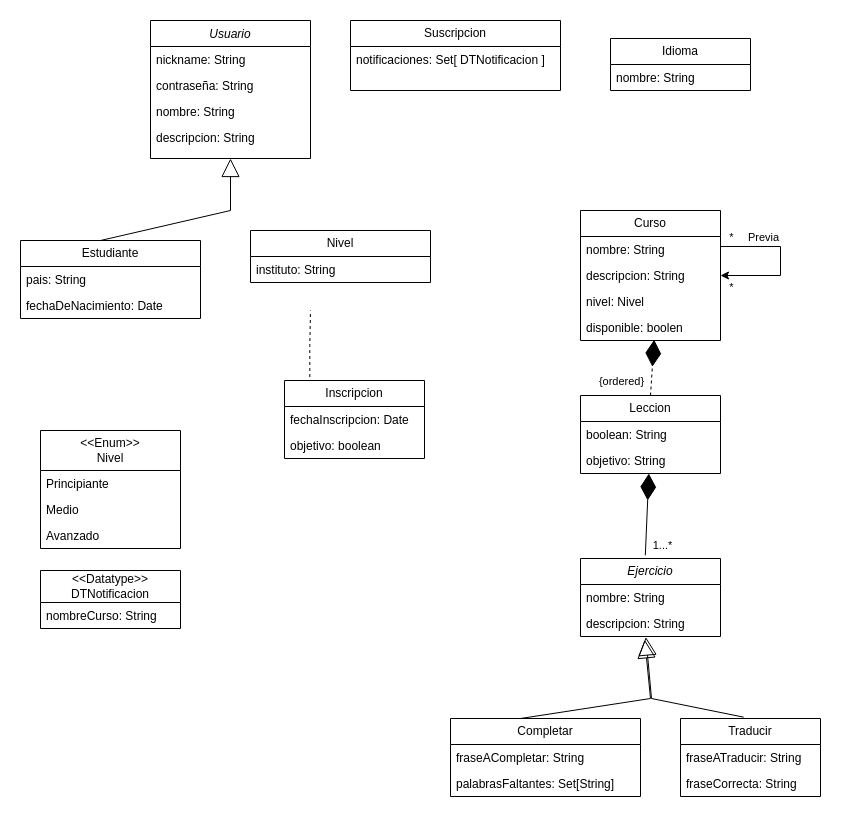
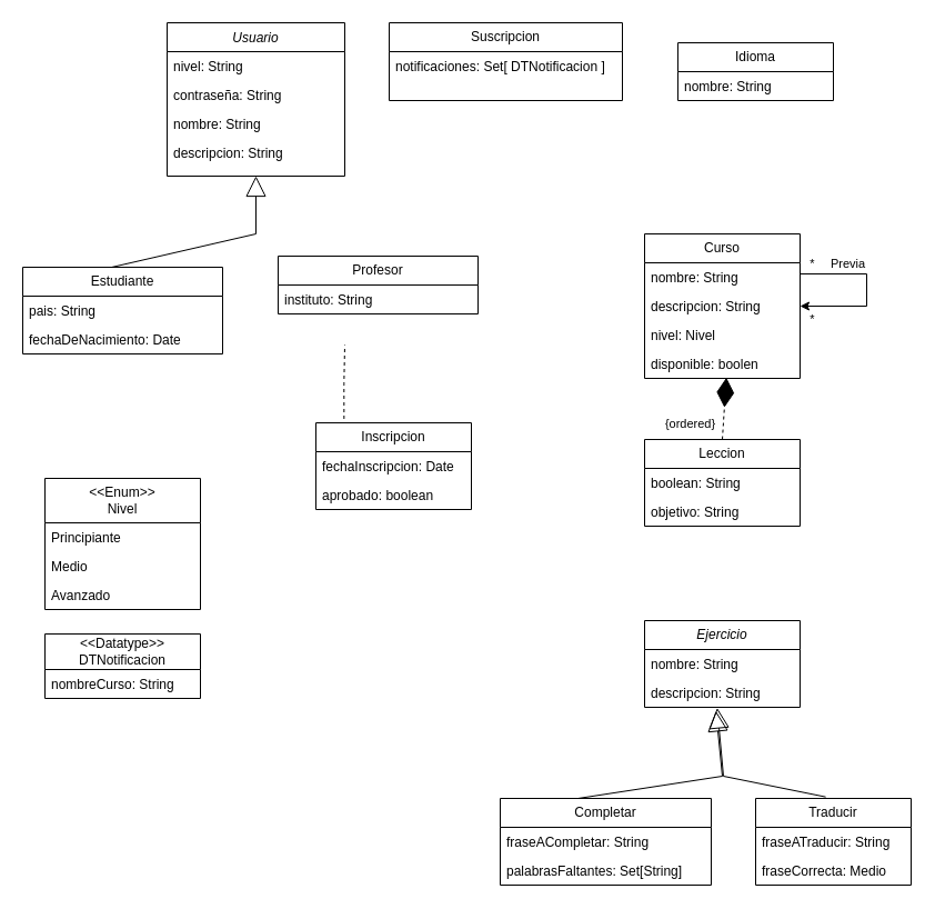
  <mxCell id="0" />
  <mxCell id="1" parent="0" />
  <mxCell id="2" value="Usuario" style="swimlane;fontStyle=2;align=center;verticalAlign=top;childLayout=stackLayout;horizontal=1;startSize=26;horizontalStack=0;resizeParent=1;resizeLast=0;collapsible=1;marginBottom=0;rounded=0;shadow=0;strokeWidth=1;" parent="1" vertex="1"><mxGeometry x="150" y="20" width="160" height="138" as="geometry"><mxRectangle x="230" y="140" width="160" height="26" as="alternateBounds" /></mxGeometry></mxCell>
- <mxCell id="3" value="nickname: String" style="text;align=left;verticalAlign=top;spacingLeft=4;spacingRight=4;overflow=hidden;rotatable=0;points=[[0,0.5],[1,0.5]];portConstraint=eastwest;" parent="2" vertex="1"><mxGeometry y="26" width="160" height="26" as="geometry" /></mxCell>
+ <mxCell id="3" value="nivel: String" style="text;align=left;verticalAlign=top;spacingLeft=4;spacingRight=4;overflow=hidden;rotatable=0;points=[[0,0.5],[1,0.5]];portConstraint=eastwest;" parent="2" vertex="1"><mxGeometry y="26" width="160" height="26" as="geometry" /></mxCell>
  <mxCell id="4" value="contraseña: String" style="text;align=left;verticalAlign=top;spacingLeft=4;spacingRight=4;overflow=hidden;rotatable=0;points=[[0,0.5],[1,0.5]];portConstraint=eastwest;rounded=0;shadow=0;html=0;" parent="2" vertex="1"><mxGeometry y="52" width="160" height="26" as="geometry" /></mxCell>
  <mxCell id="5" value="nombre: String" style="text;align=left;verticalAlign=top;spacingLeft=4;spacingRight=4;overflow=hidden;rotatable=0;points=[[0,0.5],[1,0.5]];portConstraint=eastwest;rounded=0;shadow=0;html=0;" parent="2" vertex="1"><mxGeometry y="78" width="160" height="26" as="geometry" /></mxCell>
  <mxCell id="6" value="descripcion: String" style="text;align=left;verticalAlign=top;spacingLeft=4;spacingRight=4;overflow=hidden;rotatable=0;points=[[0,0.5],[1,0.5]];portConstraint=eastwest;rounded=0;shadow=0;html=0;" parent="2" vertex="1"><mxGeometry y="104" width="160" height="26" as="geometry" /></mxCell>
  <mxCell id="7" value="Estudiante" style="swimlane;fontStyle=0;childLayout=stackLayout;horizontal=1;startSize=26;fillColor=none;horizontalStack=0;resizeParent=1;resizeParentMax=0;resizeLast=0;collapsible=1;marginBottom=0;whiteSpace=wrap;html=1;" parent="1" vertex="1"><mxGeometry x="20" y="240" width="180" height="78" as="geometry" /></mxCell>
  <mxCell id="8" value="" style="endArrow=block;endSize=16;endFill=0;html=1;rounded=0;entryX=0.5;entryY=1;entryDx=0;entryDy=0;" parent="7" target="2" edge="1"><mxGeometry x="0.062" width="160" relative="1" as="geometry"><mxPoint x="80" as="sourcePoint" /><mxPoint x="230" y="-60" as="targetPoint" /><Array as="points"><mxPoint x="210" y="-30" /></Array><mxPoint as="offset" /></mxGeometry></mxCell>
  <mxCell id="9" value="pais: String" style="text;strokeColor=none;fillColor=none;align=left;verticalAlign=top;spacingLeft=4;spacingRight=4;overflow=hidden;rotatable=0;points=[[0,0.5],[1,0.5]];portConstraint=eastwest;whiteSpace=wrap;html=1;" parent="7" vertex="1"><mxGeometry y="26" width="180" height="26" as="geometry" /></mxCell>
  <mxCell id="10" value="fechaDeNacimiento: Date" style="text;strokeColor=none;fillColor=none;align=left;verticalAlign=top;spacingLeft=4;spacingRight=4;overflow=hidden;rotatable=0;points=[[0,0.5],[1,0.5]];portConstraint=eastwest;whiteSpace=wrap;html=1;" parent="7" vertex="1"><mxGeometry y="52" width="180" height="26" as="geometry" /></mxCell>
- <mxCell id="11" value="Nivel" style="swimlane;fontStyle=0;childLayout=stackLayout;horizontal=1;startSize=26;fillColor=none;horizontalStack=0;resizeParent=1;resizeParentMax=0;resizeLast=0;collapsible=1;marginBottom=0;whiteSpace=wrap;html=1;" parent="1" vertex="1"><mxGeometry x="250" y="230" width="180" height="52" as="geometry" /></mxCell>
+ <mxCell id="11" value="Profesor" style="swimlane;fontStyle=0;childLayout=stackLayout;horizontal=1;startSize=26;fillColor=none;horizontalStack=0;resizeParent=1;resizeParentMax=0;resizeLast=0;collapsible=1;marginBottom=0;whiteSpace=wrap;html=1;" parent="1" vertex="1"><mxGeometry x="250" y="230" width="180" height="52" as="geometry" /></mxCell>
  <mxCell id="12" value="instituto: String" style="text;strokeColor=none;fillColor=none;align=left;verticalAlign=top;spacingLeft=4;spacingRight=4;overflow=hidden;rotatable=0;points=[[0,0.5],[1,0.5]];portConstraint=eastwest;whiteSpace=wrap;html=1;" parent="11" vertex="1"><mxGeometry y="26" width="180" height="26" as="geometry" /></mxCell>
  <mxCell id="13" value="Curso" style="swimlane;fontStyle=0;childLayout=stackLayout;horizontal=1;startSize=26;fillColor=none;horizontalStack=0;resizeParent=1;resizeParentMax=0;resizeLast=0;collapsible=1;marginBottom=0;whiteSpace=wrap;html=1;" parent="1" vertex="1"><mxGeometry x="580" y="210" width="140" height="130" as="geometry" /></mxCell>
  <mxCell id="14" style="edgeStyle=orthogonalEdgeStyle;rounded=0;orthogonalLoop=1;jettySize=auto;html=1;exitX=1;exitY=0.5;exitDx=0;exitDy=0;" parent="13" source="18" target="19" edge="1"><mxGeometry relative="1" as="geometry"><Array as="points"><mxPoint x="140" y="36" /><mxPoint x="200" y="36" /><mxPoint x="200" y="65" /></Array></mxGeometry></mxCell>
  <mxCell id="15" value="Previa" style="edgeLabel;html=1;align=center;verticalAlign=middle;resizable=0;points=[];" parent="14" vertex="1" connectable="0"><mxGeometry x="-0.408" relative="1" as="geometry"><mxPoint y="-10" as="offset" /></mxGeometry></mxCell>
  <mxCell id="16" value="*" style="edgeLabel;html=1;align=center;verticalAlign=middle;resizable=0;points=[];" parent="14" vertex="1" connectable="0"><mxGeometry x="0.491" y="2" relative="1" as="geometry"><mxPoint x="-29" y="9" as="offset" /></mxGeometry></mxCell>
  <mxCell id="17" value="*" style="edgeLabel;html=1;align=center;verticalAlign=middle;resizable=0;points=[];" parent="14" vertex="1" connectable="0"><mxGeometry x="-0.825" relative="1" as="geometry"><mxPoint y="-10" as="offset" /></mxGeometry></mxCell>
  <mxCell id="18" value="nombre: String" style="text;strokeColor=none;fillColor=none;align=left;verticalAlign=top;spacingLeft=4;spacingRight=4;overflow=hidden;rotatable=0;points=[[0,0.5],[1,0.5]];portConstraint=eastwest;whiteSpace=wrap;html=1;" parent="13" vertex="1"><mxGeometry y="26" width="140" height="26" as="geometry" /></mxCell>
  <mxCell id="19" value="descripcion: String" style="text;strokeColor=none;fillColor=none;align=left;verticalAlign=top;spacingLeft=4;spacingRight=4;overflow=hidden;rotatable=0;points=[[0,0.5],[1,0.5]];portConstraint=eastwest;whiteSpace=wrap;html=1;" parent="13" vertex="1"><mxGeometry y="52" width="140" height="26" as="geometry" /></mxCell>
  <mxCell id="20" value="nivel: Nivel" style="text;strokeColor=none;fillColor=none;align=left;verticalAlign=top;spacingLeft=4;spacingRight=4;overflow=hidden;rotatable=0;points=[[0,0.5],[1,0.5]];portConstraint=eastwest;whiteSpace=wrap;html=1;" parent="13" vertex="1"><mxGeometry y="78" width="140" height="26" as="geometry" /></mxCell>
  <mxCell id="21" value="disponible: boolen" style="text;strokeColor=none;fillColor=none;align=left;verticalAlign=top;spacingLeft=4;spacingRight=4;overflow=hidden;rotatable=0;points=[[0,0.5],[1,0.5]];portConstraint=eastwest;whiteSpace=wrap;html=1;" parent="13" vertex="1"><mxGeometry y="104" width="140" height="26" as="geometry" /></mxCell>
  <mxCell id="22" value="Idioma" style="swimlane;fontStyle=0;childLayout=stackLayout;horizontal=1;startSize=26;fillColor=none;horizontalStack=0;resizeParent=1;resizeParentMax=0;resizeLast=0;collapsible=1;marginBottom=0;whiteSpace=wrap;html=1;" parent="1" vertex="1"><mxGeometry x="610" y="38" width="140" height="52" as="geometry" /></mxCell>
  <mxCell id="23" value="nombre: String" style="text;strokeColor=none;fillColor=none;align=left;verticalAlign=top;spacingLeft=4;spacingRight=4;overflow=hidden;rotatable=0;points=[[0,0.5],[1,0.5]];portConstraint=eastwest;whiteSpace=wrap;html=1;" parent="22" vertex="1"><mxGeometry y="26" width="140" height="26" as="geometry" /></mxCell>
  <mxCell id="24" value="Suscripcion" style="swimlane;fontStyle=0;childLayout=stackLayout;horizontal=1;startSize=26;fillColor=none;horizontalStack=0;resizeParent=1;resizeParentMax=0;resizeLast=0;collapsible=1;marginBottom=0;whiteSpace=wrap;html=1;" parent="1" vertex="1"><mxGeometry x="350" y="20" width="210" height="70" as="geometry" /></mxCell>
  <mxCell id="25" value="notificaciones: Set[ DTNotificacion ]" style="text;strokeColor=none;fillColor=none;align=left;verticalAlign=top;spacingLeft=4;spacingRight=4;overflow=hidden;rotatable=0;points=[[0,0.5],[1,0.5]];portConstraint=eastwest;whiteSpace=wrap;html=1;" parent="24" vertex="1"><mxGeometry y="26" width="210" height="44" as="geometry" /></mxCell>
  <mxCell id="26" style="edgeStyle=orthogonalEdgeStyle;rounded=0;orthogonalLoop=1;jettySize=auto;html=1;exitX=0.181;exitY=-0.045;exitDx=0;exitDy=0;dashed=1;endArrow=none;endFill=0;exitPerimeter=0;" parent="1" source="27" edge="1"><mxGeometry relative="1" as="geometry"><mxPoint x="310" y="310" as="targetPoint" /><Array as="points"><mxPoint x="309" y="345" /><mxPoint x="310" y="345" /></Array></mxGeometry></mxCell>
  <mxCell id="27" value="Inscripcion" style="swimlane;fontStyle=0;childLayout=stackLayout;horizontal=1;startSize=26;fillColor=none;horizontalStack=0;resizeParent=1;resizeParentMax=0;resizeLast=0;collapsible=1;marginBottom=0;whiteSpace=wrap;html=1;" parent="1" vertex="1"><mxGeometry x="284" y="380" width="140" height="78" as="geometry" /></mxCell>
  <mxCell id="28" value="fechaInscripcion: Date" style="text;strokeColor=none;fillColor=none;align=left;verticalAlign=top;spacingLeft=4;spacingRight=4;overflow=hidden;rotatable=0;points=[[0,0.5],[1,0.5]];portConstraint=eastwest;whiteSpace=wrap;html=1;" parent="27" vertex="1"><mxGeometry y="26" width="140" height="26" as="geometry" /></mxCell>
- <mxCell id="29" value="objetivo: boolean" style="text;strokeColor=none;fillColor=none;align=left;verticalAlign=top;spacingLeft=4;spacingRight=4;overflow=hidden;rotatable=0;points=[[0,0.5],[1,0.5]];portConstraint=eastwest;whiteSpace=wrap;html=1;" parent="27" vertex="1"><mxGeometry y="52" width="140" height="26" as="geometry" /></mxCell>
+ <mxCell id="29" value="aprobado: boolean" style="text;strokeColor=none;fillColor=none;align=left;verticalAlign=top;spacingLeft=4;spacingRight=4;overflow=hidden;rotatable=0;points=[[0,0.5],[1,0.5]];portConstraint=eastwest;whiteSpace=wrap;html=1;" parent="27" vertex="1"><mxGeometry y="52" width="140" height="26" as="geometry" /></mxCell>
  <mxCell id="30" value="Leccion" style="swimlane;fontStyle=0;childLayout=stackLayout;horizontal=1;startSize=26;fillColor=none;horizontalStack=0;resizeParent=1;resizeParentMax=0;resizeLast=0;collapsible=1;marginBottom=0;whiteSpace=wrap;html=1;" parent="1" vertex="1"><mxGeometry x="580" y="395" width="140" height="78" as="geometry" /></mxCell>
  <mxCell id="31" value="boolean: String" style="text;strokeColor=none;fillColor=none;align=left;verticalAlign=top;spacingLeft=4;spacingRight=4;overflow=hidden;rotatable=0;points=[[0,0.5],[1,0.5]];portConstraint=eastwest;whiteSpace=wrap;html=1;" parent="30" vertex="1"><mxGeometry y="26" width="140" height="26" as="geometry" /></mxCell>
  <mxCell id="32" value="objetivo: String" style="text;strokeColor=none;fillColor=none;align=left;verticalAlign=top;spacingLeft=4;spacingRight=4;overflow=hidden;rotatable=0;points=[[0,0.5],[1,0.5]];portConstraint=eastwest;whiteSpace=wrap;html=1;" parent="30" vertex="1"><mxGeometry y="52" width="140" height="26" as="geometry" /></mxCell>
  <mxCell id="33" value="&lt;i&gt;Ejercicio&lt;/i&gt;" style="swimlane;fontStyle=0;childLayout=stackLayout;horizontal=1;startSize=26;fillColor=none;horizontalStack=0;resizeParent=1;resizeParentMax=0;resizeLast=0;collapsible=1;marginBottom=0;whiteSpace=wrap;html=1;" parent="1" vertex="1"><mxGeometry x="580" y="558" width="140" height="78" as="geometry" /></mxCell>
  <mxCell id="34" value="nombre: String" style="text;strokeColor=none;fillColor=none;align=left;verticalAlign=top;spacingLeft=4;spacingRight=4;overflow=hidden;rotatable=0;points=[[0,0.5],[1,0.5]];portConstraint=eastwest;whiteSpace=wrap;html=1;" parent="33" vertex="1"><mxGeometry y="26" width="140" height="26" as="geometry" /></mxCell>
  <mxCell id="35" value="descripcion: String" style="text;strokeColor=none;fillColor=none;align=left;verticalAlign=top;spacingLeft=4;spacingRight=4;overflow=hidden;rotatable=0;points=[[0,0.5],[1,0.5]];portConstraint=eastwest;whiteSpace=wrap;html=1;" parent="33" vertex="1"><mxGeometry y="52" width="140" height="26" as="geometry" /></mxCell>
  <mxCell id="36" value="Completar" style="swimlane;fontStyle=0;childLayout=stackLayout;horizontal=1;startSize=26;fillColor=none;horizontalStack=0;resizeParent=1;resizeParentMax=0;resizeLast=0;collapsible=1;marginBottom=0;whiteSpace=wrap;html=1;" parent="1" vertex="1"><mxGeometry x="450" y="718" width="190" height="78" as="geometry"><mxRectangle x="480" y="720" width="100" height="30" as="alternateBounds" /></mxGeometry></mxCell>
  <mxCell id="37" value="" style="endArrow=block;endSize=16;endFill=0;html=1;rounded=0;entryX=0.459;entryY=1.128;entryDx=0;entryDy=0;entryPerimeter=0;" parent="36" target="35" edge="1"><mxGeometry width="160" relative="1" as="geometry"><mxPoint x="70" as="sourcePoint" /><mxPoint x="150.84" y="-51.996" as="targetPoint" /><Array as="points"><mxPoint x="200" y="-20" /></Array></mxGeometry></mxCell>
  <mxCell id="38" value="fraseACompletar: String" style="text;strokeColor=none;fillColor=none;align=left;verticalAlign=top;spacingLeft=4;spacingRight=4;overflow=hidden;rotatable=0;points=[[0,0.5],[1,0.5]];portConstraint=eastwest;whiteSpace=wrap;html=1;" parent="36" vertex="1"><mxGeometry y="26" width="190" height="26" as="geometry" /></mxCell>
  <mxCell id="39" value="palabrasFaltantes: Set[String]" style="text;strokeColor=none;fillColor=none;align=left;verticalAlign=top;spacingLeft=4;spacingRight=4;overflow=hidden;rotatable=0;points=[[0,0.5],[1,0.5]];portConstraint=eastwest;whiteSpace=wrap;html=1;" parent="36" vertex="1"><mxGeometry y="52" width="190" height="26" as="geometry" /></mxCell>
  <mxCell id="40" value="Traducir" style="swimlane;fontStyle=0;childLayout=stackLayout;horizontal=1;startSize=26;fillColor=none;horizontalStack=0;resizeParent=1;resizeParentMax=0;resizeLast=0;collapsible=1;marginBottom=0;whiteSpace=wrap;html=1;" parent="1" vertex="1"><mxGeometry x="680" y="718" width="140" height="78" as="geometry" /></mxCell>
  <mxCell id="41" value="fraseATraducir: String" style="text;strokeColor=none;fillColor=none;align=left;verticalAlign=top;spacingLeft=4;spacingRight=4;overflow=hidden;rotatable=0;points=[[0,0.5],[1,0.5]];portConstraint=eastwest;whiteSpace=wrap;html=1;" parent="40" vertex="1"><mxGeometry y="26" width="140" height="26" as="geometry" /></mxCell>
- <mxCell id="42" value="fraseCorrecta: String" style="text;strokeColor=none;fillColor=none;align=left;verticalAlign=top;spacingLeft=4;spacingRight=4;overflow=hidden;rotatable=0;points=[[0,0.5],[1,0.5]];portConstraint=eastwest;whiteSpace=wrap;html=1;" parent="40" vertex="1"><mxGeometry y="52" width="140" height="26" as="geometry" /></mxCell>
+ <mxCell id="42" value="fraseCorrecta: Medio" style="text;strokeColor=none;fillColor=none;align=left;verticalAlign=top;spacingLeft=4;spacingRight=4;overflow=hidden;rotatable=0;points=[[0,0.5],[1,0.5]];portConstraint=eastwest;whiteSpace=wrap;html=1;" parent="40" vertex="1"><mxGeometry y="52" width="140" height="26" as="geometry" /></mxCell>
  <mxCell id="43" value="" style="endArrow=block;endSize=16;endFill=0;html=1;rounded=0;entryX=0.467;entryY=1.021;entryDx=0;entryDy=0;entryPerimeter=0;exitX=0.451;exitY=-0.017;exitDx=0;exitDy=0;exitPerimeter=0;" parent="1" source="40" target="35" edge="1"><mxGeometry width="160" relative="1" as="geometry"><mxPoint x="460" y="688" as="sourcePoint" /><mxPoint x="650.84" y="664.34" as="targetPoint" /><Array as="points"><mxPoint x="651" y="698" /></Array></mxGeometry></mxCell>
  <mxCell id="44" value="" style="endArrow=diamondThin;endFill=1;endSize=24;html=1;rounded=0;entryX=0.526;entryY=0.974;entryDx=0;entryDy=0;entryPerimeter=0;exitX=0.5;exitY=0;exitDx=0;exitDy=0;dashed=1;" parent="1" source="30" target="21" edge="1"><mxGeometry width="160" relative="1" as="geometry"><mxPoint x="650" y="388" as="sourcePoint" /><mxPoint x="810" y="388" as="targetPoint" /></mxGeometry></mxCell>
  <mxCell id="45" value="{ordered}" style="edgeLabel;html=1;align=center;verticalAlign=middle;resizable=0;points=[];" parent="44" vertex="1" connectable="0"><mxGeometry x="-0.425" y="2" relative="1" as="geometry"><mxPoint x="-29" y="2" as="offset" /></mxGeometry></mxCell>
- <mxCell id="46" value="" style="endArrow=diamondThin;endFill=1;endSize=24;html=1;rounded=0;exitX=0.463;exitY=-0.041;exitDx=0;exitDy=0;exitPerimeter=0;" parent="1" source="33" target="30" edge="1"><mxGeometry width="160" relative="1" as="geometry"><mxPoint x="540" y="528" as="sourcePoint" /><mxPoint x="700" y="528" as="targetPoint" /></mxGeometry></mxCell>
- <mxCell id="47" value="1...*" style="edgeLabel;html=1;align=center;verticalAlign=middle;resizable=0;points=[];" parent="46" vertex="1" connectable="0"><mxGeometry x="-0.746" y="-2" relative="1" as="geometry"><mxPoint x="14" as="offset" /></mxGeometry></mxCell>
  <mxCell id="48" value="&amp;lt;&amp;lt;Enum&amp;gt;&amp;gt;&lt;br&gt;Nivel" style="swimlane;fontStyle=0;childLayout=stackLayout;horizontal=1;startSize=40;fillColor=none;horizontalStack=0;resizeParent=1;resizeParentMax=0;resizeLast=0;collapsible=1;marginBottom=0;whiteSpace=wrap;html=1;" parent="1" vertex="1"><mxGeometry x="40" y="430" width="140" height="118" as="geometry" /></mxCell>
  <mxCell id="49" value="Principiante" style="text;strokeColor=none;fillColor=none;align=left;verticalAlign=top;spacingLeft=4;spacingRight=4;overflow=hidden;rotatable=0;points=[[0,0.5],[1,0.5]];portConstraint=eastwest;whiteSpace=wrap;html=1;" parent="48" vertex="1"><mxGeometry y="40" width="140" height="26" as="geometry" /></mxCell>
  <mxCell id="50" value="Medio" style="text;strokeColor=none;fillColor=none;align=left;verticalAlign=top;spacingLeft=4;spacingRight=4;overflow=hidden;rotatable=0;points=[[0,0.5],[1,0.5]];portConstraint=eastwest;whiteSpace=wrap;html=1;" parent="48" vertex="1"><mxGeometry y="66" width="140" height="26" as="geometry" /></mxCell>
  <mxCell id="51" value="Avanzado" style="text;strokeColor=none;fillColor=none;align=left;verticalAlign=top;spacingLeft=4;spacingRight=4;overflow=hidden;rotatable=0;points=[[0,0.5],[1,0.5]];portConstraint=eastwest;whiteSpace=wrap;html=1;" parent="48" vertex="1"><mxGeometry y="92" width="140" height="26" as="geometry" /></mxCell>
  <mxCell id="52" value="&amp;lt;&amp;lt;Datatype&amp;gt;&amp;gt;&lt;br&gt;DTNotificacion" style="swimlane;fontStyle=0;childLayout=stackLayout;horizontal=1;startSize=32;fillColor=none;horizontalStack=0;resizeParent=1;resizeParentMax=0;resizeLast=0;collapsible=1;marginBottom=0;whiteSpace=wrap;html=1;" parent="1" vertex="1"><mxGeometry x="40" y="570" width="140" height="58" as="geometry" /></mxCell>
  <mxCell id="53" value="nombreCurso: String" style="text;strokeColor=none;fillColor=none;align=left;verticalAlign=top;spacingLeft=4;spacingRight=4;overflow=hidden;rotatable=0;points=[[0,0.5],[1,0.5]];portConstraint=eastwest;whiteSpace=wrap;html=1;" parent="52" vertex="1"><mxGeometry y="32" width="140" height="26" as="geometry" /></mxCell>
